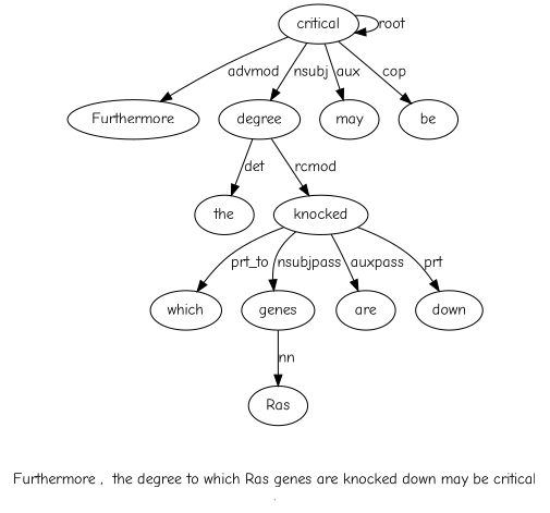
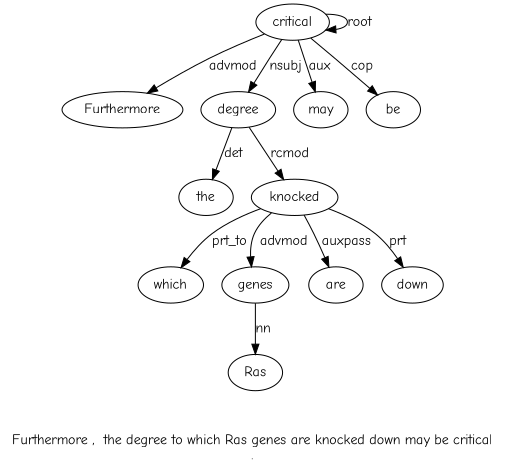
  digraph {
    fontname="Comic Neue"
    label="Furthermore ,  the degree to which Ras genes are knocked down may be critical\n."
    node [fillcolor=white fontname="Comic Neue" style=filled]
    edge [fontname="Comic Neue"]
    n1 [label=critical]
    n2 [label=Furthermore]
    n3 [label=degree]
    n4 [label=may]
    n5 [label=be]
    n6 [label=the]
    n7 [label=knocked]
    n8 [label=which]
    n9 [label=genes]
    n10 [label=are]
    n11 [label=down]
    n12 [label=Ras]
    n1 -> n1 [label=root]
    n1 -> n2 [label=advmod]
    n1 -> n3 [label=nsubj]
    n1 -> n4 [label=aux]
    n1 -> n5 [label=cop]
    n3 -> n6 [label=det]
    n3 -> n7 [label=rcmod]
    n7 -> n8 [label=prt_to]
-   n7 -> n9 [label=nsubjpass]
+   n7 -> n9 [label=advmod]
    n7 -> n10 [label=auxpass]
    n7 -> n11 [label=prt]
    n9 -> n12 [label=nn]
  }
